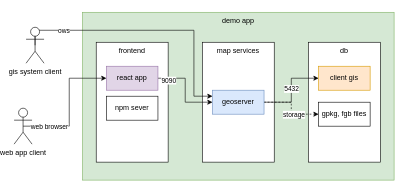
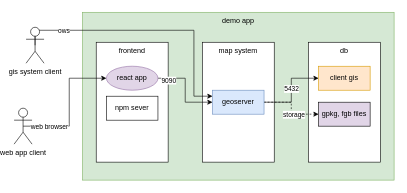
  <mxCell id="0" />
  <mxCell id="1" parent="0" />
  <mxCell id="2" value="demo app" style="rounded=0;whiteSpace=wrap;html=1;verticalAlign=top;fillColor=#d5e8d4;strokeColor=#82b366;" vertex="1" parent="1"><mxGeometry x="134" y="20" width="520" height="280" as="geometry" /></mxCell>
  <mxCell id="3" value="frontend" style="rounded=0;whiteSpace=wrap;html=1;verticalAlign=top;" vertex="1" parent="1"><mxGeometry x="157" y="70" width="120" height="200" as="geometry" /></mxCell>
- <mxCell id="4" value="map services" style="rounded=0;whiteSpace=wrap;html=1;verticalAlign=top;" vertex="1" parent="1"><mxGeometry x="334" y="70" width="120" height="200" as="geometry" /></mxCell>
+ <mxCell id="4" value="map system" style="rounded=0;whiteSpace=wrap;html=1;verticalAlign=top;" vertex="1" parent="1"><mxGeometry x="334" y="70" width="120" height="200" as="geometry" /></mxCell>
  <mxCell id="5" value="db" style="rounded=0;whiteSpace=wrap;html=1;verticalAlign=top;" vertex="1" parent="1"><mxGeometry x="511" y="70" width="120" height="200" as="geometry" /></mxCell>
  <mxCell id="6" style="edgeStyle=orthogonalEdgeStyle;rounded=0;orthogonalLoop=1;jettySize=auto;html=1;exitX=1;exitY=0.5;exitDx=0;exitDy=0;entryX=0;entryY=0.5;entryDx=0;entryDy=0;" edge="1" parent="1" source="8" target="14"><mxGeometry relative="1" as="geometry" /></mxCell>
  <mxCell id="7" value="9090" style="edgeLabel;html=1;align=center;verticalAlign=middle;resizable=0;points=[];" vertex="1" connectable="0" parent="6"><mxGeometry x="-0.736" y="-3" relative="1" as="geometry"><mxPoint as="offset" /></mxGeometry></mxCell>
- <mxCell id="8" value="react app" style="rounded=0;whiteSpace=wrap;html=1;fillColor=#e1d5e7;strokeColor=#9673a6;" vertex="1" parent="1"><mxGeometry x="174" y="110" width="86" height="40" as="geometry" /></mxCell>
+ <mxCell id="8" value="react app" style="ellipse;whiteSpace=wrap;html=1;fillColor=#e1d5e7;strokeColor=#9673a6;" vertex="1" parent="1"><mxGeometry x="174" y="110" width="86" height="40" as="geometry" /></mxCell>
  <mxCell id="9" value="npm sever" style="rounded=0;whiteSpace=wrap;html=1;" vertex="1" parent="1"><mxGeometry x="174" y="160" width="86" height="40" as="geometry" /></mxCell>
  <mxCell id="10" style="edgeStyle=orthogonalEdgeStyle;rounded=0;orthogonalLoop=1;jettySize=auto;html=1;exitX=1;exitY=0.5;exitDx=0;exitDy=0;" edge="1" parent="1" source="14" target="15"><mxGeometry relative="1" as="geometry" /></mxCell>
  <mxCell id="11" value="5432" style="edgeLabel;html=1;align=center;verticalAlign=middle;resizable=0;points=[];" vertex="1" connectable="0" parent="10"><mxGeometry x="0.044" relative="1" as="geometry"><mxPoint as="offset" /></mxGeometry></mxCell>
  <mxCell id="12" style="edgeStyle=orthogonalEdgeStyle;rounded=0;orthogonalLoop=1;jettySize=auto;html=1;exitX=1;exitY=0.5;exitDx=0;exitDy=0;entryX=0;entryY=0.5;entryDx=0;entryDy=0;dashed=1;" edge="1" parent="1" source="14" target="16"><mxGeometry relative="1" as="geometry" /></mxCell>
  <mxCell id="13" value="storage" style="edgeLabel;html=1;align=center;verticalAlign=middle;resizable=0;points=[];" vertex="1" connectable="0" parent="12"><mxGeometry x="0.247" relative="1" as="geometry"><mxPoint as="offset" /></mxGeometry></mxCell>
  <mxCell id="14" value="geoserver" style="rounded=0;whiteSpace=wrap;html=1;fillColor=#dae8fc;strokeColor=#6c8ebf;" vertex="1" parent="1"><mxGeometry x="351" y="150" width="86" height="40" as="geometry" /></mxCell>
  <mxCell id="15" value="client gis" style="rounded=0;whiteSpace=wrap;html=1;fillColor=#ffe6cc;strokeColor=#d79b00;" vertex="1" parent="1"><mxGeometry x="528" y="110" width="86" height="40" as="geometry" /></mxCell>
- <mxCell id="16" value="gpkg, fgb files" style="rounded=0;whiteSpace=wrap;html=1;" vertex="1" parent="1"><mxGeometry x="528" y="170" width="86" height="40" as="geometry" /></mxCell>
+ <mxCell id="16" value="gpkg, fgb files" style="rounded=0;whiteSpace=wrap;html=1;fillColor=#e1d5e7;" vertex="1" parent="1"><mxGeometry x="528" y="170" width="86" height="40" as="geometry" /></mxCell>
  <mxCell id="17" style="edgeStyle=orthogonalEdgeStyle;rounded=0;orthogonalLoop=1;jettySize=auto;html=1;exitX=0.5;exitY=0.5;exitDx=0;exitDy=0;exitPerimeter=0;entryX=0;entryY=0.25;entryDx=0;entryDy=0;" edge="1" parent="1" source="19" target="14"><mxGeometry relative="1" as="geometry"><Array as="points"><mxPoint x="55" y="50" /><mxPoint x="320" y="50" /><mxPoint x="320" y="160" /></Array></mxGeometry></mxCell>
  <mxCell id="18" value="ows" style="edgeLabel;html=1;align=center;verticalAlign=middle;resizable=0;points=[];" vertex="1" connectable="0" parent="17"><mxGeometry x="-0.666" relative="1" as="geometry"><mxPoint as="offset" /></mxGeometry></mxCell>
  <mxCell id="19" value="gis system client" style="shape=umlActor;verticalLabelPosition=bottom;verticalAlign=top;html=1;outlineConnect=0;" vertex="1" parent="1"><mxGeometry x="40" y="45" width="30" height="60" as="geometry" /></mxCell>
  <mxCell id="20" style="edgeStyle=orthogonalEdgeStyle;rounded=0;orthogonalLoop=1;jettySize=auto;html=1;exitX=0.5;exitY=0.5;exitDx=0;exitDy=0;exitPerimeter=0;entryX=0;entryY=0.5;entryDx=0;entryDy=0;" edge="1" parent="1" source="22" target="8"><mxGeometry relative="1" as="geometry" /></mxCell>
  <mxCell id="21" value="web browser" style="edgeLabel;html=1;align=center;verticalAlign=middle;resizable=0;points=[];" vertex="1" connectable="0" parent="20"><mxGeometry x="-0.613" relative="1" as="geometry"><mxPoint x="1" as="offset" /></mxGeometry></mxCell>
  <mxCell id="22" value="web app client" style="shape=umlActor;verticalLabelPosition=bottom;verticalAlign=top;html=1;outlineConnect=0;" vertex="1" parent="1"><mxGeometry x="20" y="180" width="30" height="60" as="geometry" /></mxCell>
  <mxCell id="23" style="edgeStyle=orthogonalEdgeStyle;rounded=0;orthogonalLoop=1;jettySize=auto;html=1;exitX=0.5;exitY=1;exitDx=0;exitDy=0;" edge="1" parent="1" source="2" target="2"><mxGeometry relative="1" as="geometry" /></mxCell>
